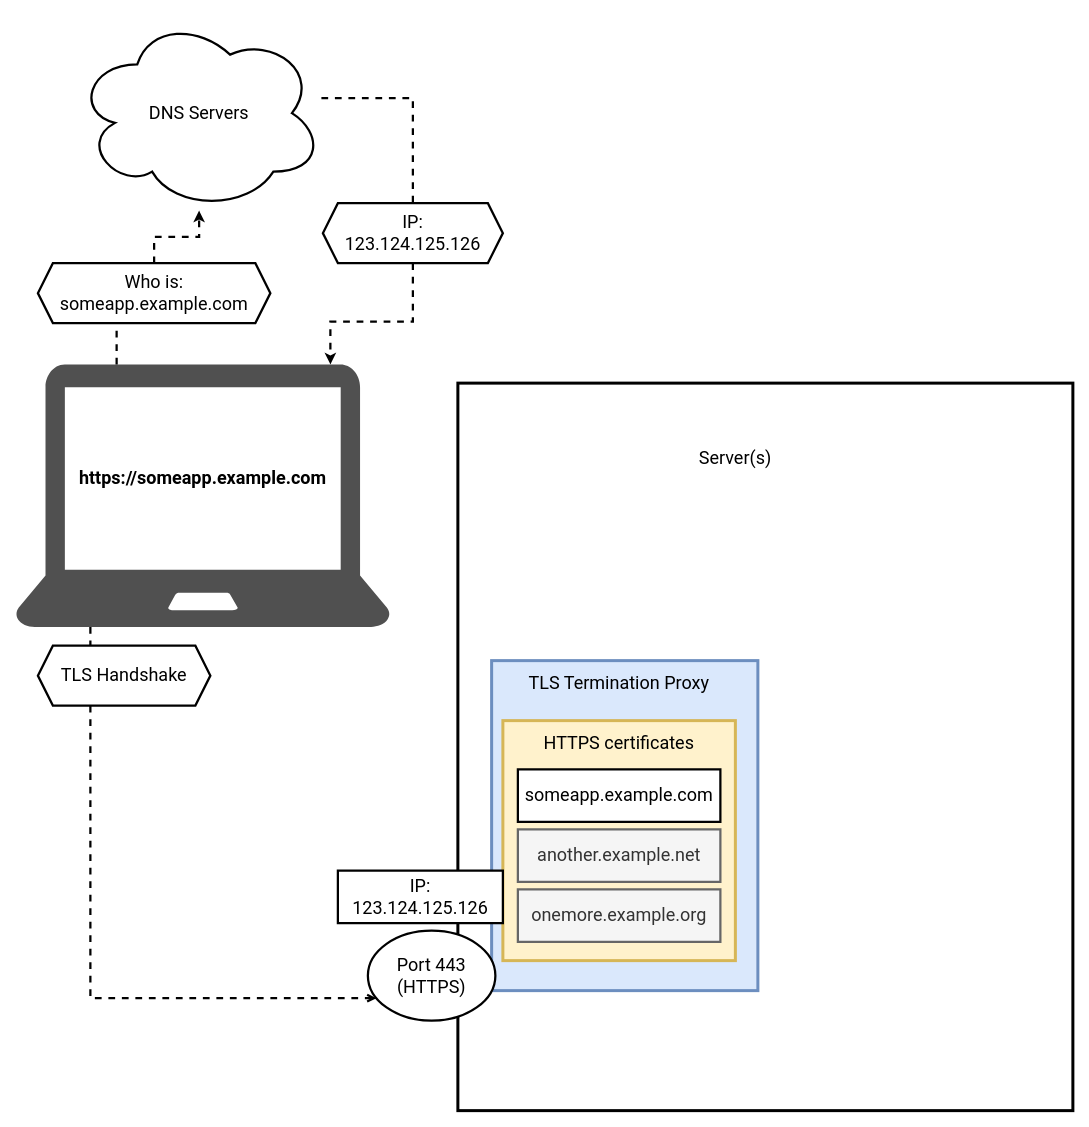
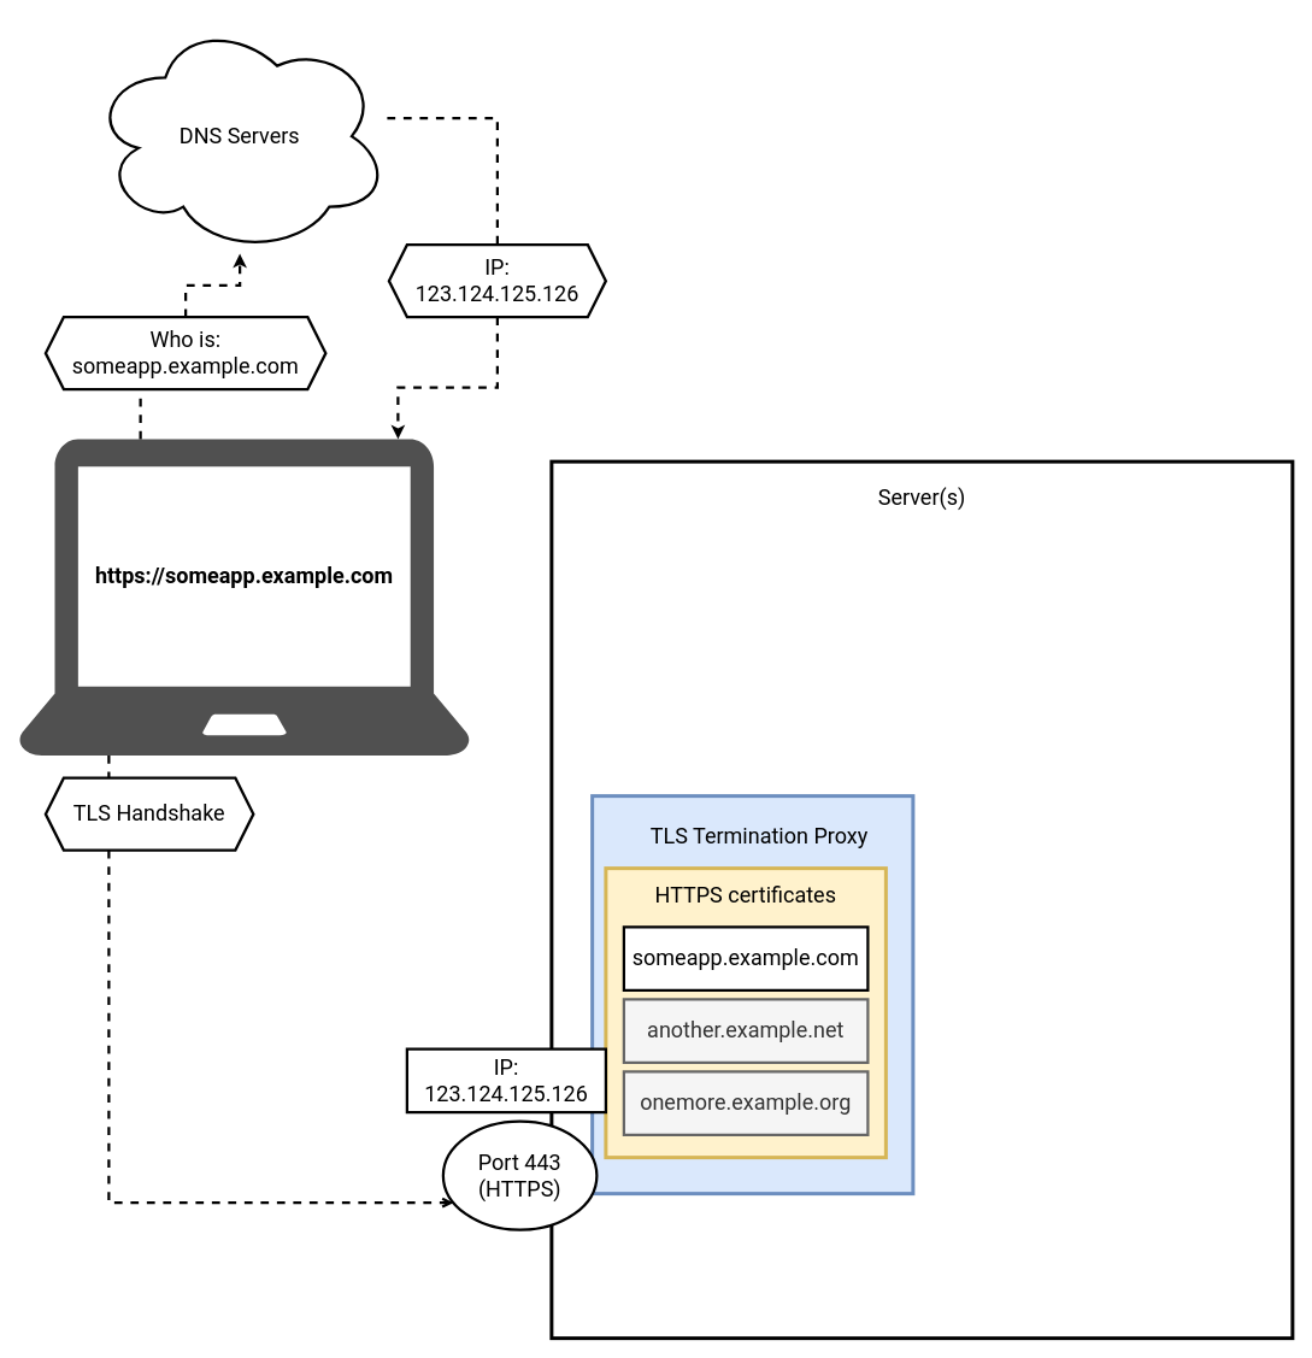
  <mxCell id="0" />
  <mxCell id="1" parent="0" />
  <mxCell id="2" value="" style="rounded=0;whiteSpace=wrap;html=1;fontStyle=1;strokeWidth=4;" parent="1" vertex="1"><mxGeometry x="610" y="510" width="820" height="970" as="geometry" /></mxCell>
- <mxCell id="3" value="&lt;font face=&quot;Roboto&quot;&gt;&lt;span style=&quot;font-size: 24px&quot;&gt;Server(s)&lt;/span&gt;&lt;/font&gt;" style="text;html=1;strokeColor=none;fillColor=none;align=center;verticalAlign=middle;whiteSpace=wrap;rounded=0;strokeWidth=3;fontFamily=Roboto Mono, mono;FType=g;" parent="1" vertex="1"><mxGeometry x="830" y="570" width="300" height="80" as="geometry" /></mxCell>
+ <mxCell id="3" value="&lt;font face=&quot;Roboto&quot;&gt;&lt;span style=&quot;font-size: 24px&quot;&gt;Server(s)&lt;/span&gt;&lt;/font&gt;" style="text;html=1;strokeColor=none;fillColor=none;align=center;verticalAlign=middle;whiteSpace=wrap;rounded=0;strokeWidth=3;fontFamily=Roboto Mono, mono;FType=g;" parent="1" vertex="1"><mxGeometry x="870" y="510" width="300" height="80" as="geometry" /></mxCell>
  <mxCell id="4" style="edgeStyle=orthogonalEdgeStyle;rounded=0;orthogonalLoop=1;jettySize=auto;html=1;strokeWidth=3;exitX=0.092;exitY=1.01;exitDx=0;exitDy=0;dashed=1;exitPerimeter=0;" parent="1" edge="1"><mxGeometry relative="1" as="geometry"><Array as="points"><mxPoint x="960" y="1081" /><mxPoint x="960" y="1120" /></Array><mxPoint x="963" y="1081" as="sourcePoint" /></mxGeometry></mxCell>
  <mxCell id="5" style="edgeStyle=orthogonalEdgeStyle;rounded=0;orthogonalLoop=1;jettySize=auto;html=1;strokeWidth=3;dashed=1;" parent="1" edge="1"><mxGeometry relative="1" as="geometry"><mxPoint x="960" y="1080" as="sourcePoint" /><Array as="points"><mxPoint x="960" y="1240" /></Array></mxGeometry></mxCell>
  <mxCell id="6" value="" style="group" parent="1" vertex="1" connectable="0"><mxGeometry x="20" y="485" width="500" height="350" as="geometry" /></mxCell>
  <mxCell id="7" value="&lt;font face=&quot;Roboto&quot; data-font-src=&quot;https://fonts.googleapis.com/css?family=Roboto&quot; style=&quot;font-size: 24px&quot;&gt;https://someapp.example.com&lt;/font&gt;" style="rounded=0;whiteSpace=wrap;html=1;fontStyle=1;strokeWidth=4;" parent="6" vertex="1"><mxGeometry x="60" y="27" width="380" height="250" as="geometry" /></mxCell>
  <mxCell id="8" value="" style="pointerEvents=1;shadow=0;dashed=0;html=1;fillColor=#505050;labelPosition=center;verticalLabelPosition=bottom;verticalAlign=top;outlineConnect=0;align=center;shape=mxgraph.office.devices.laptop;strokeColor=none;" parent="6" vertex="1"><mxGeometry width="500" height="350" as="geometry" /></mxCell>
  <mxCell id="9" style="edgeStyle=orthogonalEdgeStyle;rounded=0;orthogonalLoop=1;jettySize=auto;html=1;dashed=1;startArrow=none;startFill=0;endArrow=classic;endFill=1;strokeWidth=3;" parent="1" source="18" target="8" edge="1"><mxGeometry relative="1" as="geometry"><mxPoint x="550" y="370" as="sourcePoint" /><Array as="points"><mxPoint x="550" y="428" /><mxPoint x="440" y="428" /></Array></mxGeometry></mxCell>
  <mxCell id="10" value="&lt;font face=&quot;Roboto&quot; data-font-src=&quot;https://fonts.googleapis.com/css?family=Roboto&quot; style=&quot;font-size: 24px&quot;&gt;DNS Servers&lt;/font&gt;" style="ellipse;shape=cloud;whiteSpace=wrap;html=1;strokeColor=#000000;strokeWidth=3;" parent="1" vertex="1"><mxGeometry x="100" y="20" width="330" height="260" as="geometry" /></mxCell>
  <mxCell id="11" value="" style="rounded=0;whiteSpace=wrap;html=1;fontStyle=1;strokeWidth=4;fillColor=#dae8fc;strokeColor=#6c8ebf;" parent="1" vertex="1"><mxGeometry x="655" y="880" width="355" height="440" as="geometry" /></mxCell>
- <mxCell id="12" value="&lt;font style=&quot;font-size: 24px&quot; face=&quot;Roboto&quot;&gt;TLS Termination Proxy&lt;br&gt;&lt;/font&gt;" style="text;html=1;strokeColor=none;fillColor=none;align=center;verticalAlign=middle;whiteSpace=wrap;rounded=0;strokeWidth=3;fontFamily=Roboto Mono, mono;FType=g;" parent="1" vertex="1"><mxGeometry x="685" y="890" width="280" height="40" as="geometry" /></mxCell>
+ <mxCell id="12" value="&lt;font style=&quot;font-size: 24px&quot; face=&quot;Roboto&quot;&gt;TLS Termination Proxy&lt;br&gt;&lt;/font&gt;" style="text;html=1;strokeColor=none;fillColor=none;align=center;verticalAlign=middle;whiteSpace=wrap;rounded=0;strokeWidth=3;fontFamily=Roboto Mono, mono;FType=g;" parent="1" vertex="1"><mxGeometry x="700" y="905" width="280" height="40" as="geometry" /></mxCell>
  <mxCell id="13" style="edgeStyle=orthogonalEdgeStyle;rounded=0;orthogonalLoop=1;jettySize=auto;html=1;startArrow=none;startFill=0;endArrow=classic;endFill=1;strokeWidth=3;dashed=1;" parent="1" source="17" target="10" edge="1"><mxGeometry relative="1" as="geometry"><mxPoint x="225.059" y="340" as="sourcePoint" /></mxGeometry></mxCell>
  <mxCell id="14" value="" style="edgeStyle=orthogonalEdgeStyle;rounded=0;orthogonalLoop=1;jettySize=auto;html=1;startArrow=none;startFill=0;endArrow=none;endFill=1;strokeWidth=3;dashed=1;" parent="1" source="8" target="17" edge="1"><mxGeometry relative="1" as="geometry"><mxPoint x="270" y="485" as="sourcePoint" /><mxPoint x="155.059" y="420" as="targetPoint" /><Array as="points"><mxPoint x="155" y="470" /><mxPoint x="155" y="470" /></Array></mxGeometry></mxCell>
  <mxCell id="15" value="" style="edgeStyle=orthogonalEdgeStyle;rounded=0;orthogonalLoop=1;jettySize=auto;html=1;dashed=1;startArrow=none;startFill=0;endArrow=none;endFill=1;strokeWidth=3;" parent="1" source="10" target="18" edge="1"><mxGeometry relative="1" as="geometry"><mxPoint x="265" y="280" as="sourcePoint" /><mxPoint x="550" y="300" as="targetPoint" /><Array as="points"><mxPoint x="550" y="130" /></Array></mxGeometry></mxCell>
  <mxCell id="16" value="&lt;font face=&quot;Roboto&quot; data-font-src=&quot;https://fonts.googleapis.com/css?family=Roboto&quot; style=&quot;font-size: 24px&quot;&gt;Port 443 (HTTPS)&lt;/font&gt;" style="ellipse;whiteSpace=wrap;html=1;strokeColor=#000000;strokeWidth=3;" parent="1" vertex="1"><mxGeometry x="490" y="1240" width="170" height="120" as="geometry" /></mxCell>
  <mxCell id="17" value="&lt;span style=&quot;font-family: &amp;#34;roboto&amp;#34; ; font-size: 24px&quot;&gt;Who is: someapp.example.com&lt;/span&gt;" style="shape=hexagon;perimeter=hexagonPerimeter2;whiteSpace=wrap;html=1;fixedSize=1;strokeWidth=3;" parent="1" vertex="1"><mxGeometry x="50" y="350" width="310" height="80" as="geometry" /></mxCell>
  <mxCell id="18" value="&lt;span style=&quot;font-family: &amp;#34;roboto&amp;#34; ; font-size: 24px&quot;&gt;IP:&lt;/span&gt;&lt;br style=&quot;font-family: &amp;#34;roboto&amp;#34;&quot;&gt;&lt;span style=&quot;font-family: &amp;#34;roboto&amp;#34; ; font-size: 24px&quot;&gt;123.124.125.126&lt;/span&gt;" style="shape=hexagon;perimeter=hexagonPerimeter2;whiteSpace=wrap;html=1;fixedSize=1;strokeWidth=3;" parent="1" vertex="1"><mxGeometry x="430" y="270" width="240" height="80" as="geometry" /></mxCell>
  <mxCell id="19" style="edgeStyle=orthogonalEdgeStyle;rounded=0;orthogonalLoop=1;jettySize=auto;html=1;dashed=1;startArrow=none;startFill=0;endArrow=open;endFill=0;strokeWidth=3;" parent="1" source="20" target="16" edge="1"><mxGeometry relative="1" as="geometry"><Array as="points"><mxPoint x="120" y="1330" /></Array></mxGeometry></mxCell>
  <mxCell id="20" value="&lt;span style=&quot;font-family: &amp;#34;roboto&amp;#34; ; font-size: 24px&quot;&gt;TLS Handshake&lt;/span&gt;" style="shape=hexagon;perimeter=hexagonPerimeter2;whiteSpace=wrap;html=1;fixedSize=1;strokeWidth=3;" parent="1" vertex="1"><mxGeometry x="50" y="860" width="230" height="80" as="geometry" /></mxCell>
  <mxCell id="21" value="" style="edgeStyle=orthogonalEdgeStyle;rounded=0;orthogonalLoop=1;jettySize=auto;html=1;dashed=1;startArrow=none;startFill=0;endArrow=none;endFill=1;strokeWidth=3;" parent="1" source="8" target="20" edge="1"><mxGeometry relative="1" as="geometry"><mxPoint x="120" y="835" as="sourcePoint" /><mxPoint x="501.388" y="1330" as="targetPoint" /><Array as="points"><mxPoint x="120" y="850" /><mxPoint x="120" y="850" /></Array></mxGeometry></mxCell>
  <mxCell id="22" value="" style="rounded=0;whiteSpace=wrap;html=1;fontStyle=1;strokeWidth=4;fillColor=#fff2cc;strokeColor=#d6b656;" parent="1" vertex="1"><mxGeometry x="670" y="960" width="310" height="320" as="geometry" /></mxCell>
  <mxCell id="23" value="&lt;font style=&quot;font-size: 24px&quot; face=&quot;Roboto&quot;&gt;HTTPS certificates&lt;br&gt;&lt;/font&gt;" style="text;html=1;strokeColor=none;fillColor=none;align=center;verticalAlign=middle;whiteSpace=wrap;rounded=0;strokeWidth=3;fontFamily=Roboto Mono, mono;FType=g;" parent="1" vertex="1"><mxGeometry x="710.9" y="970" width="228.21" height="40" as="geometry" /></mxCell>
  <mxCell id="24" value="&lt;font face=&quot;Roboto&quot; data-font-src=&quot;https://fonts.googleapis.com/css?family=Roboto&quot;&gt;&lt;span style=&quot;font-size: 24px&quot;&gt;someapp.example.com&lt;/span&gt;&lt;br&gt;&lt;/font&gt;" style="rounded=0;whiteSpace=wrap;html=1;strokeColor=#000000;strokeWidth=3;" parent="1" vertex="1"><mxGeometry x="690" y="1025" width="270" height="70" as="geometry" /></mxCell>
  <mxCell id="25" value="&lt;font face=&quot;Roboto&quot; data-font-src=&quot;https://fonts.googleapis.com/css?family=Roboto&quot;&gt;&lt;span style=&quot;font-size: 24px&quot;&gt;another.example.net&lt;/span&gt;&lt;br&gt;&lt;/font&gt;" style="rounded=0;whiteSpace=wrap;html=1;strokeColor=#666666;strokeWidth=3;fillColor=#f5f5f5;fontColor=#333333;" parent="1" vertex="1"><mxGeometry x="690" y="1105" width="270" height="70" as="geometry" /></mxCell>
  <mxCell id="26" value="&lt;font face=&quot;Roboto&quot; data-font-src=&quot;https://fonts.googleapis.com/css?family=Roboto&quot;&gt;&lt;span style=&quot;font-size: 24px&quot;&gt;onemore.example.org&lt;/span&gt;&lt;br&gt;&lt;/font&gt;" style="rounded=0;whiteSpace=wrap;html=1;strokeColor=#666666;strokeWidth=3;fillColor=#f5f5f5;fontColor=#333333;" parent="1" vertex="1"><mxGeometry x="690" y="1185" width="270" height="70" as="geometry" /></mxCell>
  <mxCell id="27" value="&lt;font face=&quot;Roboto&quot; data-font-src=&quot;https://fonts.googleapis.com/css?family=Roboto&quot;&gt;&lt;span style=&quot;font-size: 24px&quot;&gt;IP:&lt;/span&gt;&lt;br&gt;&lt;span style=&quot;font-size: 24px&quot;&gt;123.124.125.126&lt;/span&gt;&lt;br&gt;&lt;/font&gt;" style="rounded=0;whiteSpace=wrap;html=1;strokeColor=#000000;strokeWidth=3;" parent="1" vertex="1"><mxGeometry x="450" y="1160" width="220" height="70" as="geometry" /></mxCell>
